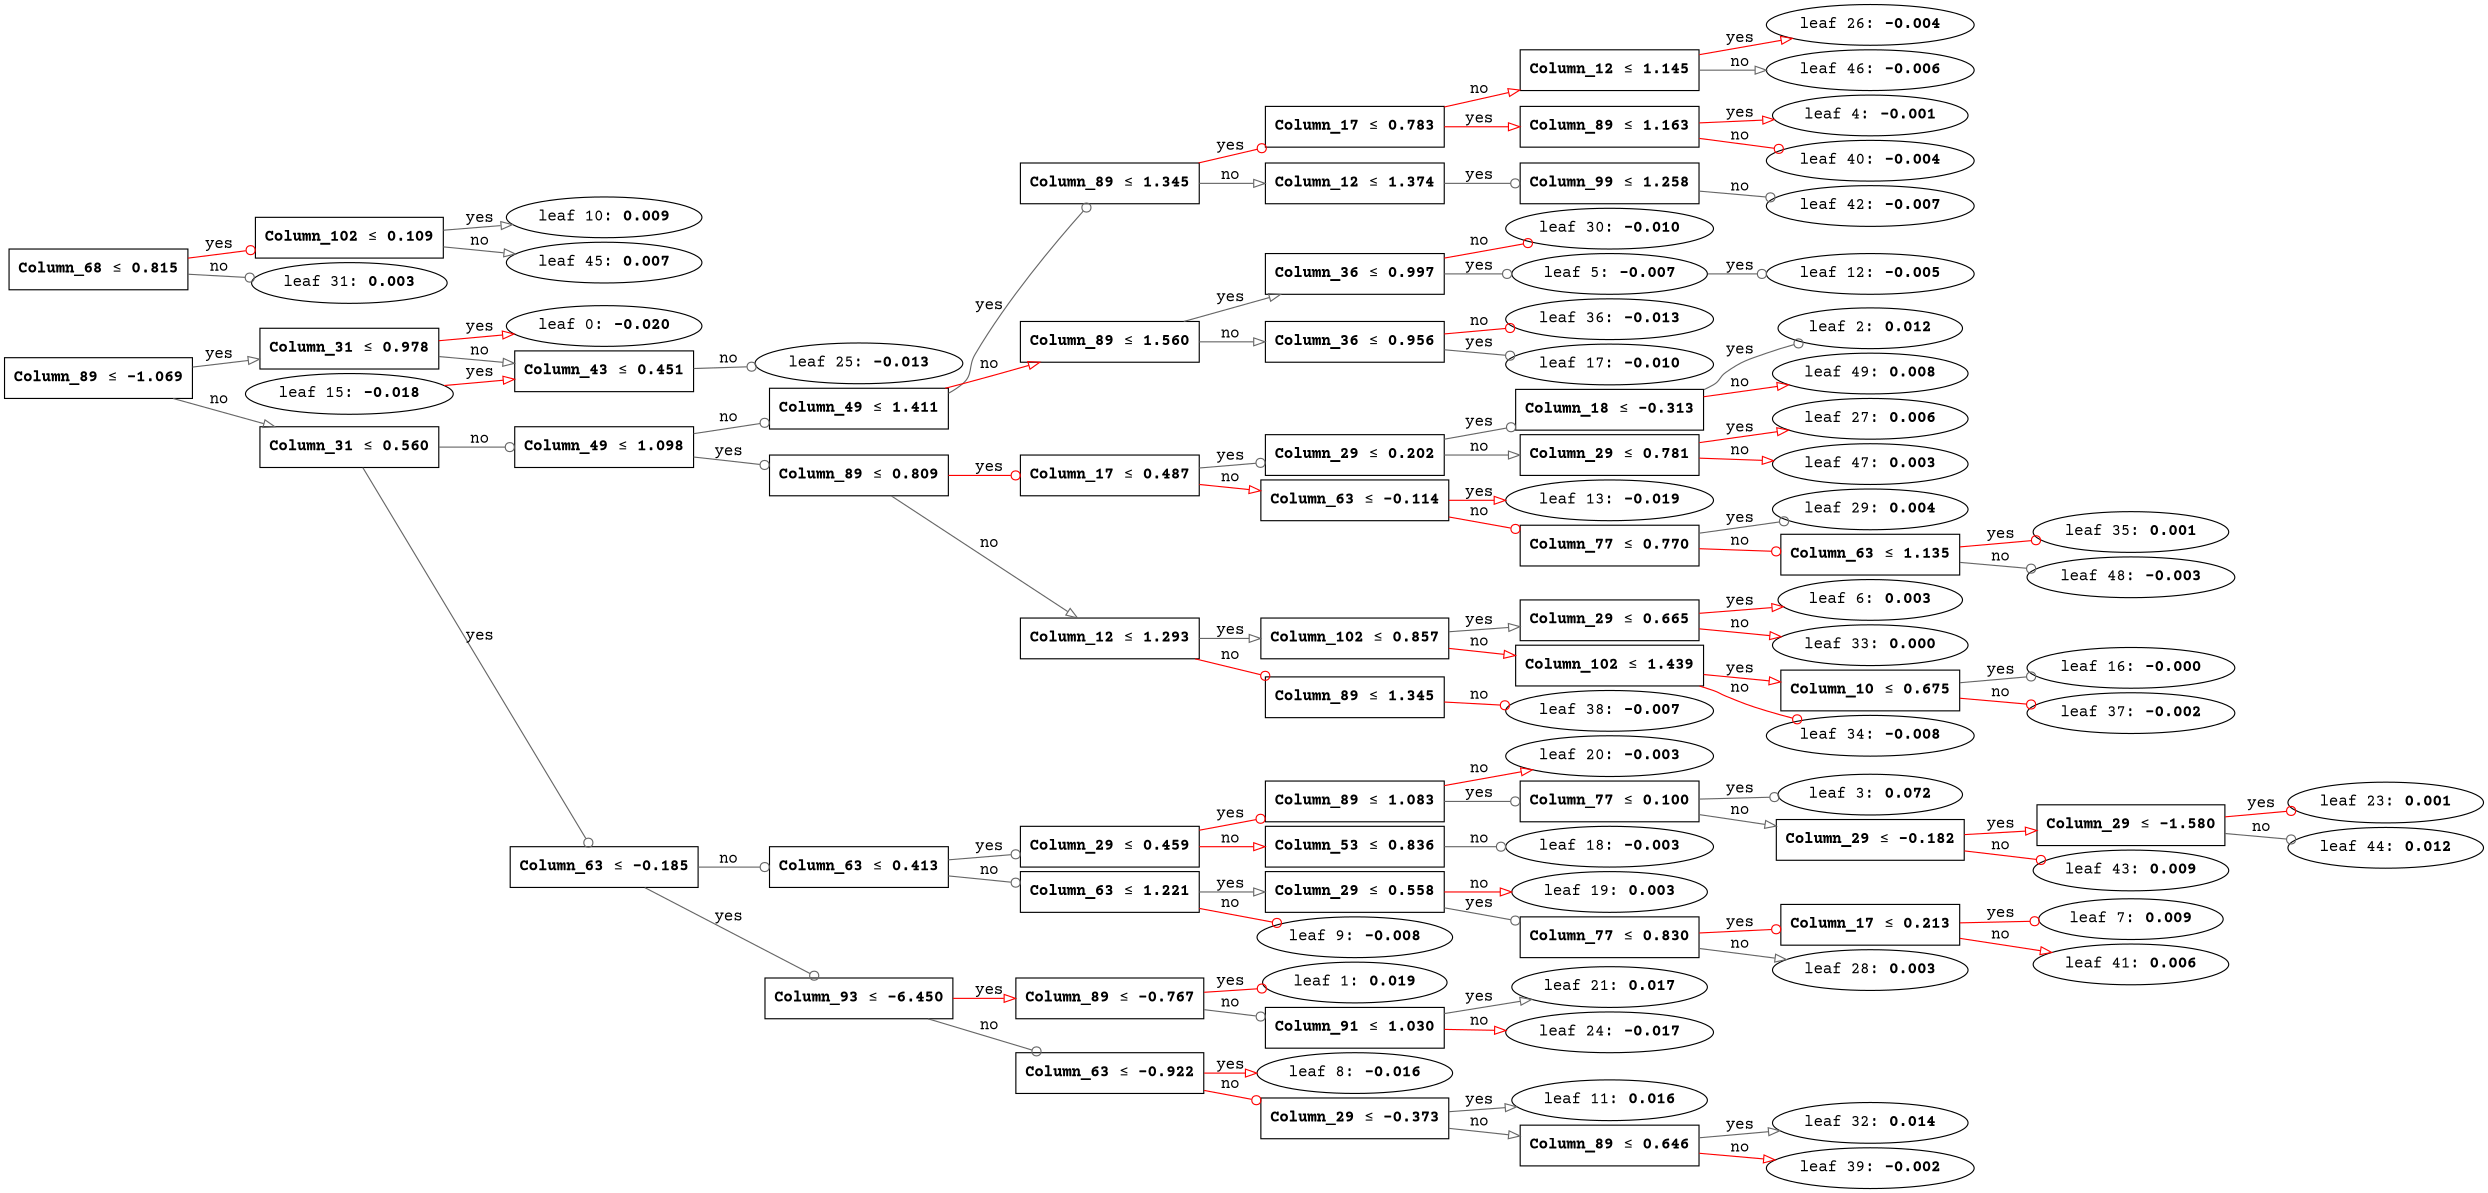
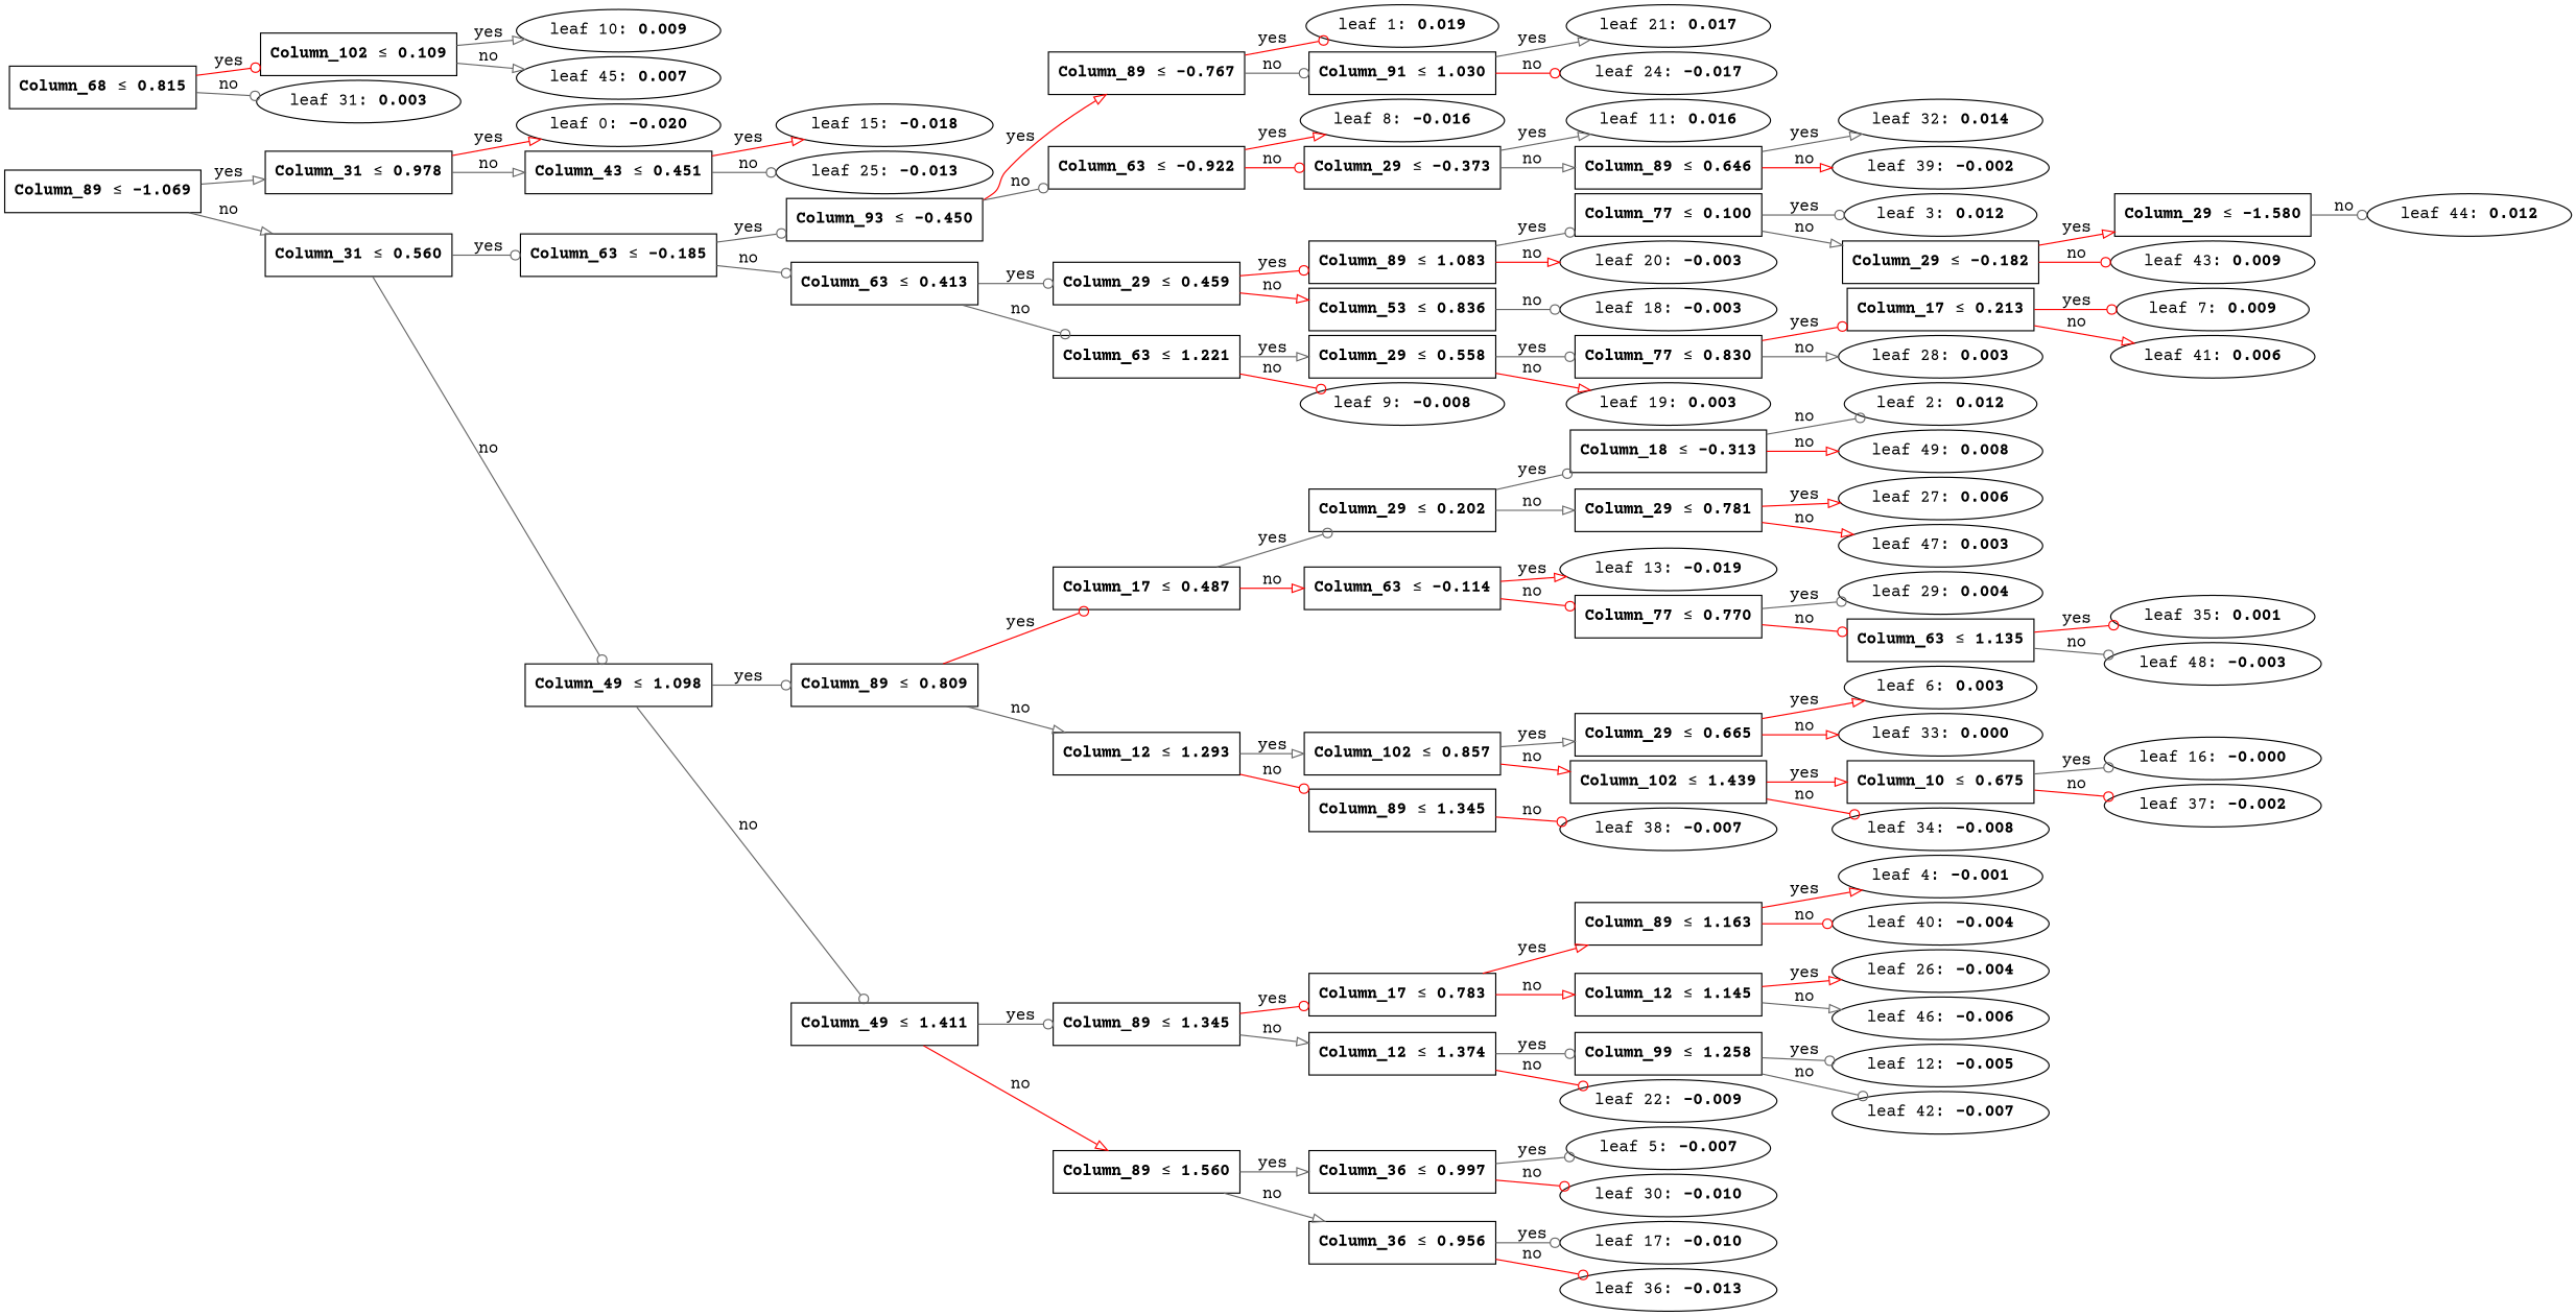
  digraph {
    fontname="Courier Prime"
    nodesep=0.05
    rankdir=LR
    ranksep=0.3
    node [fontname="Courier Prime"]
    edge [arrowhead=odot color=gray40 fontname="Courier Prime"]
    n1 [fillcolor=white label=<<B>Column_89</B> &#8804; <B>-1.069</B>> shape=rectangle]
    n2 [fillcolor=white label=<<B>Column_31</B> &#8804; <B>0.978</B>> shape=rectangle]
    n3 [fillcolor=white label=<<B>Column_31</B> &#8804; <B>0.560</B>> shape=rectangle]
    n4 [label=<leaf 0: <B>-0.020</B>>]
    n5 [fillcolor=white label=<<B>Column_43</B> &#8804; <B>0.451</B>> shape=rectangle]
    n6 [fillcolor=white label=<<B>Column_63</B> &#8804; <B>-0.185</B>> shape=rectangle]
    n7 [fillcolor=white label=<<B>Column_49</B> &#8804; <B>1.098</B>> shape=rectangle]
    n8 [label=<leaf 15: <B>-0.018</B>>]
    n9 [label=<leaf 25: <B>-0.013</B>>]
-   n10 [fillcolor=white label=<<B>Column_93</B> &#8804; <B>-6.450</B>> shape=rectangle]
+   n10 [fillcolor=white label=<<B>Column_93</B> &#8804; <B>-0.450</B>> shape=rectangle]
    n11 [fillcolor=white label=<<B>Column_63</B> &#8804; <B>0.413</B>> shape=rectangle]
    n12 [fillcolor=white label=<<B>Column_89</B> &#8804; <B>0.809</B>> shape=rectangle]
    n13 [fillcolor=white label=<<B>Column_49</B> &#8804; <B>1.411</B>> shape=rectangle]
    n14 [fillcolor=white label=<<B>Column_89</B> &#8804; <B>-0.767</B>> shape=rectangle]
    n15 [fillcolor=white label=<<B>Column_63</B> &#8804; <B>-0.922</B>> shape=rectangle]
    n16 [fillcolor=white label=<<B>Column_29</B> &#8804; <B>0.459</B>> shape=rectangle]
    n17 [fillcolor=white label=<<B>Column_63</B> &#8804; <B>1.221</B>> shape=rectangle]
    n18 [label=<leaf 1: <B>0.019</B>>]
    n19 [fillcolor=white label=<<B>Column_91</B> &#8804; <B>1.030</B>> shape=rectangle]
    n20 [label=<leaf 8: <B>-0.016</B>>]
    n21 [fillcolor=white label=<<B>Column_29</B> &#8804; <B>-0.373</B>> shape=rectangle]
    n22 [label=<leaf 21: <B>0.017</B>>]
    n23 [label=<leaf 24: <B>-0.017</B>>]
    n24 [label=<leaf 11: <B>0.016</B>>]
    n25 [fillcolor=white label=<<B>Column_89</B> &#8804; <B>0.646</B>> shape=rectangle]
    n26 [label=<leaf 32: <B>0.014</B>>]
    n27 [label=<leaf 39: <B>-0.002</B>>]
    n28 [fillcolor=white label=<<B>Column_89</B> &#8804; <B>1.083</B>> shape=rectangle]
    n29 [fillcolor=white label=<<B>Column_53</B> &#8804; <B>0.836</B>> shape=rectangle]
    n30 [fillcolor=white label=<<B>Column_29</B> &#8804; <B>0.558</B>> shape=rectangle]
    n31 [label=<leaf 9: <B>-0.008</B>>]
    n32 [fillcolor=white label=<<B>Column_77</B> &#8804; <B>0.100</B>> shape=rectangle]
    n33 [label=<leaf 20: <B>-0.003</B>>]
    n34 [label=<leaf 18: <B>-0.003</B>>]
-   n35 [label=<leaf 3: <B>0.072</B>>]
+   n35 [label=<leaf 3: <B>0.012</B>>]
    n36 [fillcolor=white label=<<B>Column_29</B> &#8804; <B>-0.182</B>> shape=rectangle]
    n37 [fillcolor=white label=<<B>Column_29</B> &#8804; <B>-1.580</B>> shape=rectangle]
    n38 [label=<leaf 43: <B>0.009</B>>]
-   n39 [label=<leaf 23: <B>0.001</B>>]
    n40 [label=<leaf 44: <B>0.012</B>>]
    n41 [fillcolor=white label=<<B>Column_68</B> &#8804; <B>0.815</B>> shape=rectangle]
    n42 [fillcolor=white label=<<B>Column_102</B> &#8804; <B>0.109</B>> shape=rectangle]
    n43 [label=<leaf 31: <B>0.003</B>>]
    n44 [label=<leaf 10: <B>0.009</B>>]
    n45 [label=<leaf 45: <B>0.007</B>>]
    n46 [fillcolor=white label=<<B>Column_77</B> &#8804; <B>0.830</B>> shape=rectangle]
    n47 [label=<leaf 19: <B>0.003</B>>]
    n48 [fillcolor=white label=<<B>Column_17</B> &#8804; <B>0.213</B>> shape=rectangle]
    n49 [label=<leaf 28: <B>0.003</B>>]
    n50 [label=<leaf 7: <B>0.009</B>>]
    n51 [label=<leaf 41: <B>0.006</B>>]
    n52 [fillcolor=white label=<<B>Column_17</B> &#8804; <B>0.487</B>> shape=rectangle]
    n53 [fillcolor=white label=<<B>Column_12</B> &#8804; <B>1.293</B>> shape=rectangle]
    n54 [fillcolor=white label=<<B>Column_89</B> &#8804; <B>1.345</B>> shape=rectangle]
    n55 [fillcolor=white label=<<B>Column_89</B> &#8804; <B>1.560</B>> shape=rectangle]
    n56 [fillcolor=white label=<<B>Column_29</B> &#8804; <B>0.202</B>> shape=rectangle]
    n57 [fillcolor=white label=<<B>Column_63</B> &#8804; <B>-0.114</B>> shape=rectangle]
    n58 [fillcolor=white label=<<B>Column_102</B> &#8804; <B>0.857</B>> shape=rectangle]
    n59 [fillcolor=white label=<<B>Column_89</B> &#8804; <B>1.345</B>> shape=rectangle]
    n60 [fillcolor=white label=<<B>Column_18</B> &#8804; <B>-0.313</B>> shape=rectangle]
    n61 [fillcolor=white label=<<B>Column_29</B> &#8804; <B>0.781</B>> shape=rectangle]
    n62 [label=<leaf 13: <B>-0.019</B>>]
    n63 [fillcolor=white label=<<B>Column_77</B> &#8804; <B>0.770</B>> shape=rectangle]
    n64 [label=<leaf 2: <B>0.012</B>>]
    n65 [label=<leaf 49: <B>0.008</B>>]
    n66 [label=<leaf 27: <B>0.006</B>>]
    n67 [label=<leaf 47: <B>0.003</B>>]
    n68 [label=<leaf 29: <B>0.004</B>>]
    n69 [fillcolor=white label=<<B>Column_63</B> &#8804; <B>1.135</B>> shape=rectangle]
    n70 [label=<leaf 35: <B>0.001</B>>]
    n71 [label=<leaf 48: <B>-0.003</B>>]
    n72 [fillcolor=white label=<<B>Column_29</B> &#8804; <B>0.665</B>> shape=rectangle]
    n73 [fillcolor=white label=<<B>Column_102</B> &#8804; <B>1.439</B>> shape=rectangle]
    n74 [label=<leaf 38: <B>-0.007</B>>]
    n75 [label=<leaf 6: <B>0.003</B>>]
    n76 [label=<leaf 33: <B>0.000</B>>]
    n77 [fillcolor=white label=<<B>Column_10</B> &#8804; <B>0.675</B>> shape=rectangle]
    n78 [label=<leaf 34: <B>-0.008</B>>]
    n79 [label=<leaf 16: <B>-0.000</B>>]
    n80 [label=<leaf 37: <B>-0.002</B>>]
    n81 [fillcolor=white label=<<B>Column_17</B> &#8804; <B>0.783</B>> shape=rectangle]
    n82 [fillcolor=white label=<<B>Column_12</B> &#8804; <B>1.374</B>> shape=rectangle]
    n83 [fillcolor=white label=<<B>Column_36</B> &#8804; <B>0.997</B>> shape=rectangle]
    n84 [fillcolor=white label=<<B>Column_36</B> &#8804; <B>0.956</B>> shape=rectangle]
    n85 [fillcolor=white label=<<B>Column_89</B> &#8804; <B>1.163</B>> shape=rectangle]
    n86 [fillcolor=white label=<<B>Column_12</B> &#8804; <B>1.145</B>> shape=rectangle]
    n87 [fillcolor=white label=<<B>Column_99</B> &#8804; <B>1.258</B>> shape=rectangle]
+   n88 [label=<leaf 22: <B>-0.009</B>>]
    n89 [label=<leaf 4: <B>-0.001</B>>]
    n90 [label=<leaf 40: <B>-0.004</B>>]
    n91 [label=<leaf 26: <B>-0.004</B>>]
    n92 [label=<leaf 46: <B>-0.006</B>>]
    n93 [label=<leaf 12: <B>-0.005</B>>]
    n94 [label=<leaf 42: <B>-0.007</B>>]
    n95 [label=<leaf 5: <B>-0.007</B>>]
    n96 [label=<leaf 30: <B>-0.010</B>>]
    n97 [label=<leaf 17: <B>-0.010</B>>]
    n98 [label=<leaf 36: <B>-0.013</B>>]
    n1 -> n2 [arrowhead=onormal label=yes]
    n1 -> n3 [arrowhead=onormal label=no]
    n2 -> n4 [arrowhead=onormal color=red label=yes]
    n2 -> n5 [arrowhead=onormal label=no]
    n3 -> n6 [label=yes]
    n3 -> n7 [label=no]
-   n8 -> n5 [arrowhead=onormal color=red label=yes]
+   n5 -> n8 [arrowhead=onormal color=red label=yes]
    n5 -> n9 [label=no]
    n6 -> n10 [label=yes]
    n6 -> n11 [label=no]
    n7 -> n12 [label=yes]
    n7 -> n13 [label=no]
    n10 -> n14 [arrowhead=onormal color=red label=yes]
    n10 -> n15 [label=no]
    n11 -> n16 [label=yes]
    n11 -> n17 [label=no]
    n12 -> n52 [color=red label=yes]
    n12 -> n53 [arrowhead=onormal label=no]
    n13 -> n54 [label=yes]
    n13 -> n55 [arrowhead=onormal color=red label=no]
    n14 -> n18 [color=red label=yes]
    n14 -> n19 [label=no]
    n15 -> n20 [arrowhead=onormal color=red label=yes]
    n15 -> n21 [color=red label=no]
    n16 -> n28 [color=red label=yes]
    n16 -> n29 [arrowhead=onormal color=red label=no]
    n17 -> n30 [arrowhead=onormal label=yes]
    n17 -> n31 [color=red label=no]
    n19 -> n22 [arrowhead=onormal label=yes]
-   n19 -> n23 [arrowhead=onormal color=red label=no]
+   n19 -> n23 [color=red label=no]
    n21 -> n24 [arrowhead=onormal label=yes]
    n21 -> n25 [arrowhead=onormal label=no]
    n25 -> n26 [arrowhead=onormal label=yes]
    n25 -> n27 [arrowhead=onormal color=red label=no]
    n28 -> n32 [label=yes]
    n28 -> n33 [arrowhead=onormal color=red label=no]
    n29 -> n34 [label=no]
    n30 -> n46 [label=yes]
    n30 -> n47 [arrowhead=onormal color=red label=no]
    n32 -> n35 [label=yes]
    n32 -> n36 [arrowhead=onormal label=no]
    n36 -> n37 [arrowhead=onormal color=red label=yes]
    n36 -> n38 [color=red label=no]
-   n37 -> n39 [color=red label=yes]
    n37 -> n40 [label=no]
    n41 -> n42 [color=red label=yes]
    n41 -> n43 [label=no]
    n42 -> n44 [arrowhead=onormal label=yes]
    n42 -> n45 [arrowhead=onormal label=no]
    n46 -> n48 [color=red label=yes]
    n46 -> n49 [arrowhead=onormal label=no]
    n48 -> n50 [color=red label=yes]
    n48 -> n51 [arrowhead=onormal color=red label=no]
    n52 -> n56 [label=yes]
    n52 -> n57 [arrowhead=onormal color=red label=no]
    n53 -> n58 [arrowhead=onormal label=yes]
    n53 -> n59 [color=red label=no]
    n54 -> n81 [color=red label=yes]
    n54 -> n82 [arrowhead=onormal label=no]
    n55 -> n83 [arrowhead=onormal label=yes]
    n55 -> n84 [arrowhead=onormal label=no]
    n56 -> n60 [label=yes]
    n56 -> n61 [arrowhead=onormal label=no]
    n57 -> n62 [arrowhead=onormal color=red label=yes]
    n57 -> n63 [color=red label=no]
    n58 -> n72 [arrowhead=onormal label=yes]
    n58 -> n73 [arrowhead=onormal color=red label=no]
    n59 -> n74 [color=red label=no]
-   n60 -> n64 [label=yes]
+   n60 -> n64 [label=no]
    n60 -> n65 [arrowhead=onormal color=red label=no]
    n61 -> n66 [arrowhead=onormal color=red label=yes]
    n61 -> n67 [arrowhead=onormal color=red label=no]
    n63 -> n68 [label=yes]
    n63 -> n69 [color=red label=no]
    n69 -> n70 [color=red label=yes]
    n69 -> n71 [label=no]
    n72 -> n75 [arrowhead=onormal color=red label=yes]
    n72 -> n76 [arrowhead=onormal color=red label=no]
    n73 -> n77 [arrowhead=onormal color=red label=yes]
    n73 -> n78 [color=red label=no]
    n77 -> n79 [label=yes]
    n77 -> n80 [color=red label=no]
    n81 -> n85 [arrowhead=onormal color=red label=yes]
    n81 -> n86 [arrowhead=onormal color=red label=no]
    n82 -> n87 [label=yes]
+   n82 -> n88 [color=red label=no]
    n83 -> n95 [label=yes]
    n83 -> n96 [color=red label=no]
    n84 -> n97 [label=yes]
    n84 -> n98 [color=red label=no]
    n85 -> n89 [arrowhead=onormal color=red label=yes]
    n85 -> n90 [color=red label=no]
    n86 -> n91 [arrowhead=onormal color=red label=yes]
    n86 -> n92 [arrowhead=onormal label=no]
-   n95 -> n93 [label=yes]
+   n87 -> n93 [label=yes]
    n87 -> n94 [label=no]
  }
